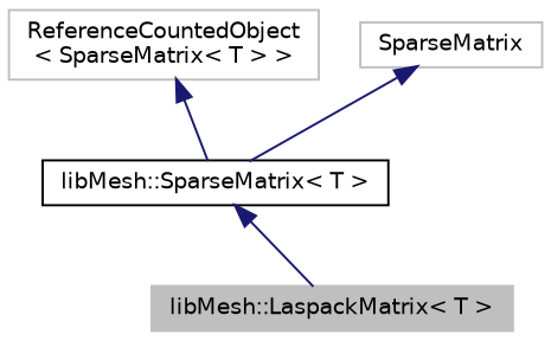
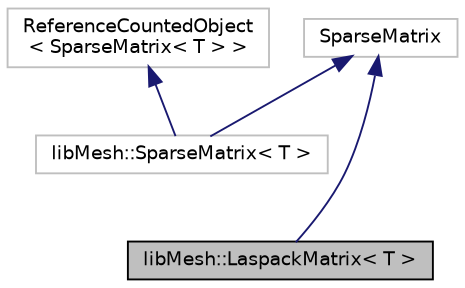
  digraph {
    node [color=black fillcolor=white fontname=Helvetica fontsize=10 shape=record style=filled]
    edge [color=midnightblue dir=back fontname=Helvetica fontsize=10 labelfontname=Helvetica labelfontsize=10 style=solid]
-   n1 [color=grey75 fillcolor=grey75 fontcolor=black height=0.2 label="libMesh::LaspackMatrix\< T \>" width=0.4]
-   n2 [height=0.2 label="libMesh::SparseMatrix\< T \>" width=0.4]
+   n1 [fillcolor=grey75 fontcolor=black height=0.2 label="libMesh::LaspackMatrix\< T \>" width=0.4]
+   n2 [color=grey75 height=0.2 label="libMesh::SparseMatrix\< T \>" width=0.4]
    n3 [color=grey75 height=0.2 label="ReferenceCountedObject\l\< SparseMatrix\< T \> \>" width=0.4]
    n4 [color=grey75 height=0.2 label=SparseMatrix width=0.4]
-   n2 -> n1
+   n4 -> n1
    n3 -> n2
    n4 -> n2
  }
